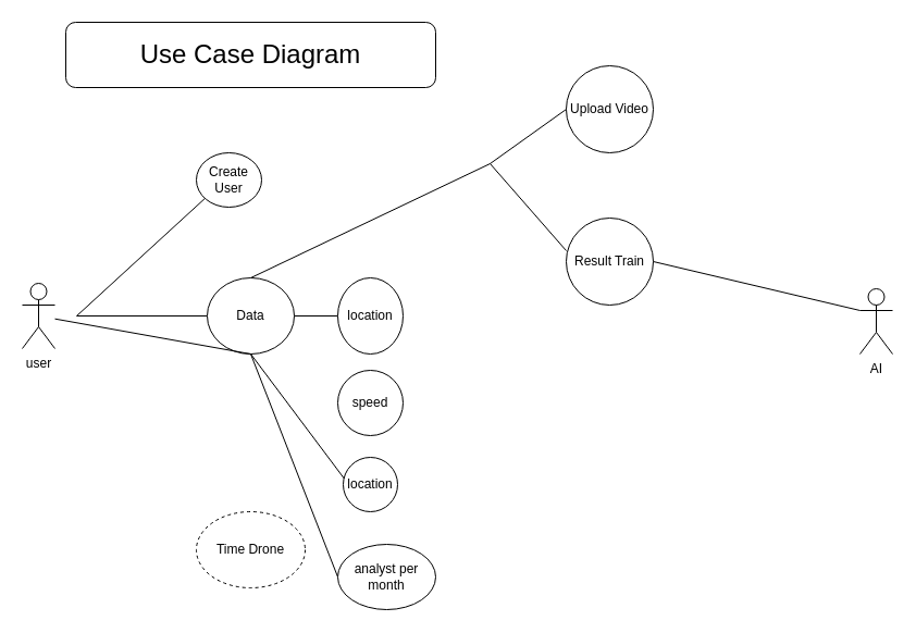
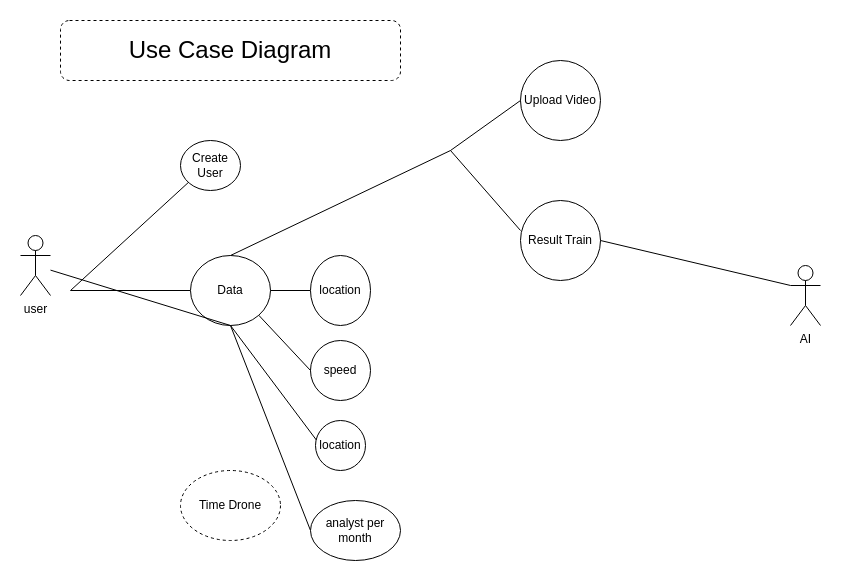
  <mxCell id="0" />
  <mxCell id="1" parent="0" />
- <mxCell id="2" value="user" style="shape=umlActor;verticalLabelPosition=bottom;verticalAlign=top;html=1;outlineConnect=0;" vertex="1" parent="1"><mxGeometry x="20" y="260" width="30" height="60" as="geometry" /></mxCell>
+ <mxCell id="2" value="user" style="shape=umlActor;verticalLabelPosition=bottom;verticalAlign=top;html=1;outlineConnect=0;" vertex="1" parent="1"><mxGeometry x="20" y="235" width="30" height="60" as="geometry" /></mxCell>
  <mxCell id="3" value="" style="endArrow=none;html=1;rounded=0;" edge="1" parent="1"><mxGeometry width="50" height="50" relative="1" as="geometry"><mxPoint x="70" y="290" as="sourcePoint" /><mxPoint x="190" y="290" as="targetPoint" /></mxGeometry></mxCell>
  <mxCell id="4" value="Data" style="ellipse;whiteSpace=wrap;html=1;" vertex="1" parent="1"><mxGeometry x="190" y="255" width="80" height="70" as="geometry" /></mxCell>
  <mxCell id="5" value="" style="endArrow=none;html=1;rounded=0;exitX=1;exitY=0.5;exitDx=0;exitDy=0;" edge="1" parent="1" source="4" target="6"><mxGeometry width="50" height="50" relative="1" as="geometry"><mxPoint x="370" y="330" as="sourcePoint" /><mxPoint x="360" y="290" as="targetPoint" /></mxGeometry></mxCell>
  <mxCell id="6" value="location" style="ellipse;whiteSpace=wrap;html=1;" vertex="1" parent="1"><mxGeometry x="310" y="255" width="60" height="70" as="geometry" /></mxCell>
  <mxCell id="7" value="speed" style="ellipse;whiteSpace=wrap;html=1;" vertex="1" parent="1"><mxGeometry x="310" y="340" width="60" height="60" as="geometry" /></mxCell>
+ <mxCell id="8" value="" style="endArrow=none;html=1;rounded=0;entryX=0;entryY=0.5;entryDx=0;entryDy=0;exitX=1;exitY=1;exitDx=0;exitDy=0;" edge="1" parent="1" source="4" target="7"><mxGeometry width="50" height="50" relative="1" as="geometry"><mxPoint x="240" y="390" as="sourcePoint" /><mxPoint x="290" y="340" as="targetPoint" /></mxGeometry></mxCell>
  <mxCell id="9" value="location" style="ellipse;whiteSpace=wrap;html=1;aspect=fixed;" vertex="1" parent="1"><mxGeometry x="315" y="420" width="50" height="50" as="geometry" /></mxCell>
  <mxCell id="10" value="" style="endArrow=none;html=1;rounded=0;entryX=0.019;entryY=0.392;entryDx=0;entryDy=0;entryPerimeter=0;exitX=0.5;exitY=1;exitDx=0;exitDy=0;" edge="1" parent="1" source="4" target="9"><mxGeometry width="50" height="50" relative="1" as="geometry"><mxPoint x="240" y="390" as="sourcePoint" /><mxPoint x="290" y="340" as="targetPoint" /></mxGeometry></mxCell>
  <mxCell id="11" value="AI" style="shape=umlActor;verticalLabelPosition=bottom;verticalAlign=top;html=1;outlineConnect=0;" vertex="1" parent="1"><mxGeometry x="790" y="265" width="30" height="60" as="geometry" /></mxCell>
  <mxCell id="12" value="Upload Video" style="ellipse;whiteSpace=wrap;html=1;aspect=fixed;" vertex="1" parent="1"><mxGeometry x="520" y="60" width="80" height="80" as="geometry" /></mxCell>
  <mxCell id="13" value="Result Train" style="ellipse;whiteSpace=wrap;html=1;aspect=fixed;" vertex="1" parent="1"><mxGeometry x="520" y="200" width="80" height="80" as="geometry" /></mxCell>
  <mxCell id="14" value="" style="endArrow=none;html=1;rounded=0;entryX=0;entryY=0.333;entryDx=0;entryDy=0;entryPerimeter=0;exitX=1;exitY=0.5;exitDx=0;exitDy=0;" edge="1" parent="1" source="13" target="11"><mxGeometry width="50" height="50" relative="1" as="geometry"><mxPoint x="470" y="280" as="sourcePoint" /><mxPoint x="790" y="290" as="targetPoint" /></mxGeometry></mxCell>
  <mxCell id="15" value="" style="endArrow=none;html=1;rounded=0;exitX=0.5;exitY=0;exitDx=0;exitDy=0;" edge="1" parent="1" source="4"><mxGeometry width="50" height="50" relative="1" as="geometry"><mxPoint x="360" y="140" as="sourcePoint" /><mxPoint x="520" y="230" as="targetPoint" /><Array as="points"><mxPoint x="450" y="150" /></Array></mxGeometry></mxCell>
  <mxCell id="16" value="" style="endArrow=none;html=1;rounded=0;exitX=0.5;exitY=1;exitDx=0;exitDy=0;" edge="1" parent="1" source="4"><mxGeometry width="50" height="50" relative="1" as="geometry"><mxPoint x="310" y="510" as="sourcePoint" /><mxPoint x="310" y="530" as="targetPoint" /></mxGeometry></mxCell>
  <mxCell id="17" value="analyst per month" style="ellipse;whiteSpace=wrap;html=1;" vertex="1" parent="1"><mxGeometry x="310" y="500" width="90" height="60" as="geometry" /></mxCell>
  <mxCell id="18" value="" style="endArrow=none;html=1;rounded=0;" edge="1" parent="1"><mxGeometry width="50" height="50" relative="1" as="geometry"><mxPoint x="450" y="150" as="sourcePoint" /><mxPoint x="520" y="100" as="targetPoint" /></mxGeometry></mxCell>
  <mxCell id="19" value="" style="endArrow=none;html=1;rounded=0;exitX=0.5;exitY=1;exitDx=0;exitDy=0;" edge="1" parent="1" source="4" target="2"><mxGeometry width="50" height="50" relative="1" as="geometry"><mxPoint x="230" y="460" as="sourcePoint" /><mxPoint x="230" y="325" as="targetPoint" /></mxGeometry></mxCell>
  <mxCell id="20" value="Time Drone" style="ellipse;whiteSpace=wrap;html=1;dashed=1;" vertex="1" parent="1"><mxGeometry x="180" y="470" width="100" height="70" as="geometry" /></mxCell>
  <mxCell id="21" value="" style="endArrow=none;html=1;rounded=0;" edge="1" parent="1"><mxGeometry width="50" height="50" relative="1" as="geometry"><mxPoint x="70" y="290" as="sourcePoint" /><mxPoint x="190" y="180" as="targetPoint" /></mxGeometry></mxCell>
  <mxCell id="22" value="Create User" style="ellipse;whiteSpace=wrap;html=1;" vertex="1" parent="1"><mxGeometry x="180" y="140" width="60" height="50" as="geometry" /></mxCell>
- <mxCell id="23" value="&lt;font style=&quot;font-size: 24px;&quot;&gt;Use Case Diagram&lt;/font&gt;" style="rounded=1;whiteSpace=wrap;html=1;" vertex="1" parent="1"><mxGeometry x="60" width="340" height="60" as="geometry" y="20" /></mxCell>
+ <mxCell id="23" value="&lt;font style=&quot;font-size: 24px;&quot;&gt;Use Case Diagram&lt;/font&gt;" style="rounded=1;whiteSpace=wrap;html=1;dashed=1;" vertex="1" parent="1"><mxGeometry x="60" width="340" height="60" as="geometry" y="20" /></mxCell>
